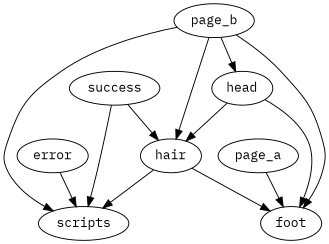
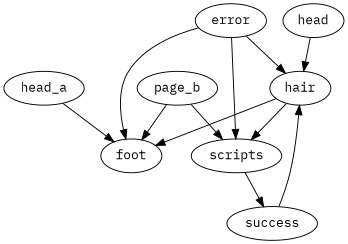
  digraph {
    fontname="IBM Plex Mono"
    node [fontname="IBM Plex Mono"]
    edge [fontname="IBM Plex Mono"]
    error
    hair
    scripts
    foot
    head
-   page_a
+   page_a [label=head_a]
    page_b
    success
-   page_b -> hair
+   error -> hair
    error -> scripts
-   head -> foot
+   error -> foot
    hair -> scripts
    hair -> foot
    head -> hair
    page_a -> foot
    page_b -> scripts
    page_b -> foot
-   page_b -> head
    success -> hair
-   success -> scripts
+   scripts -> success
  }
